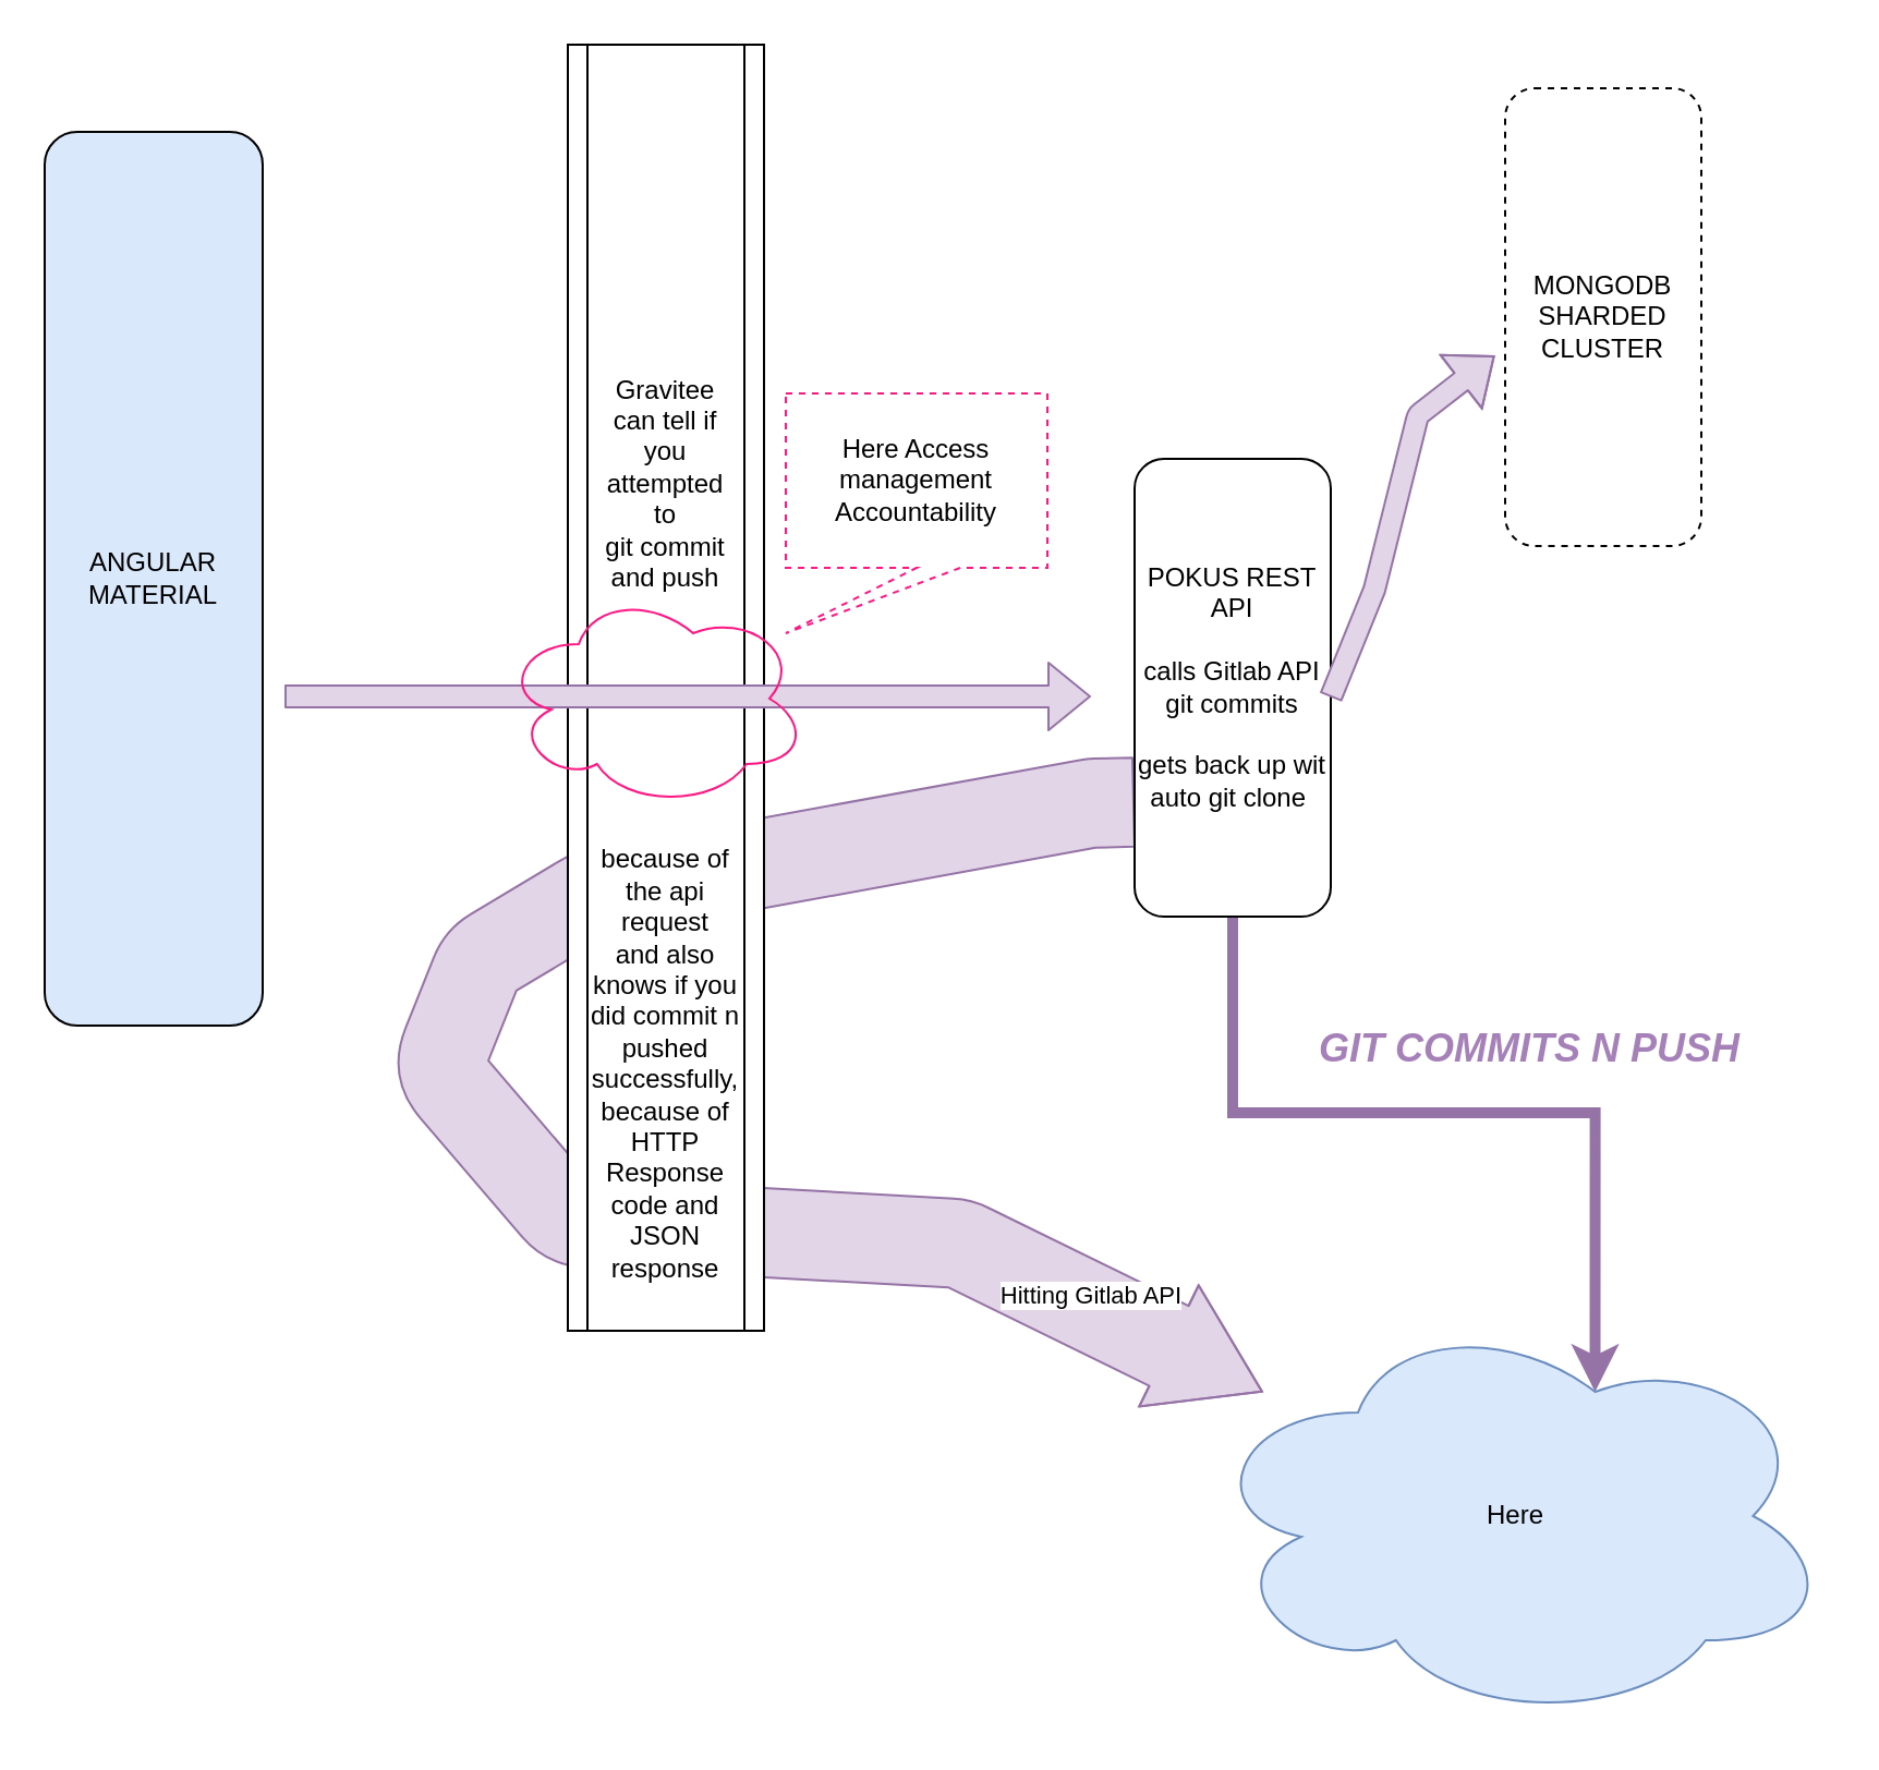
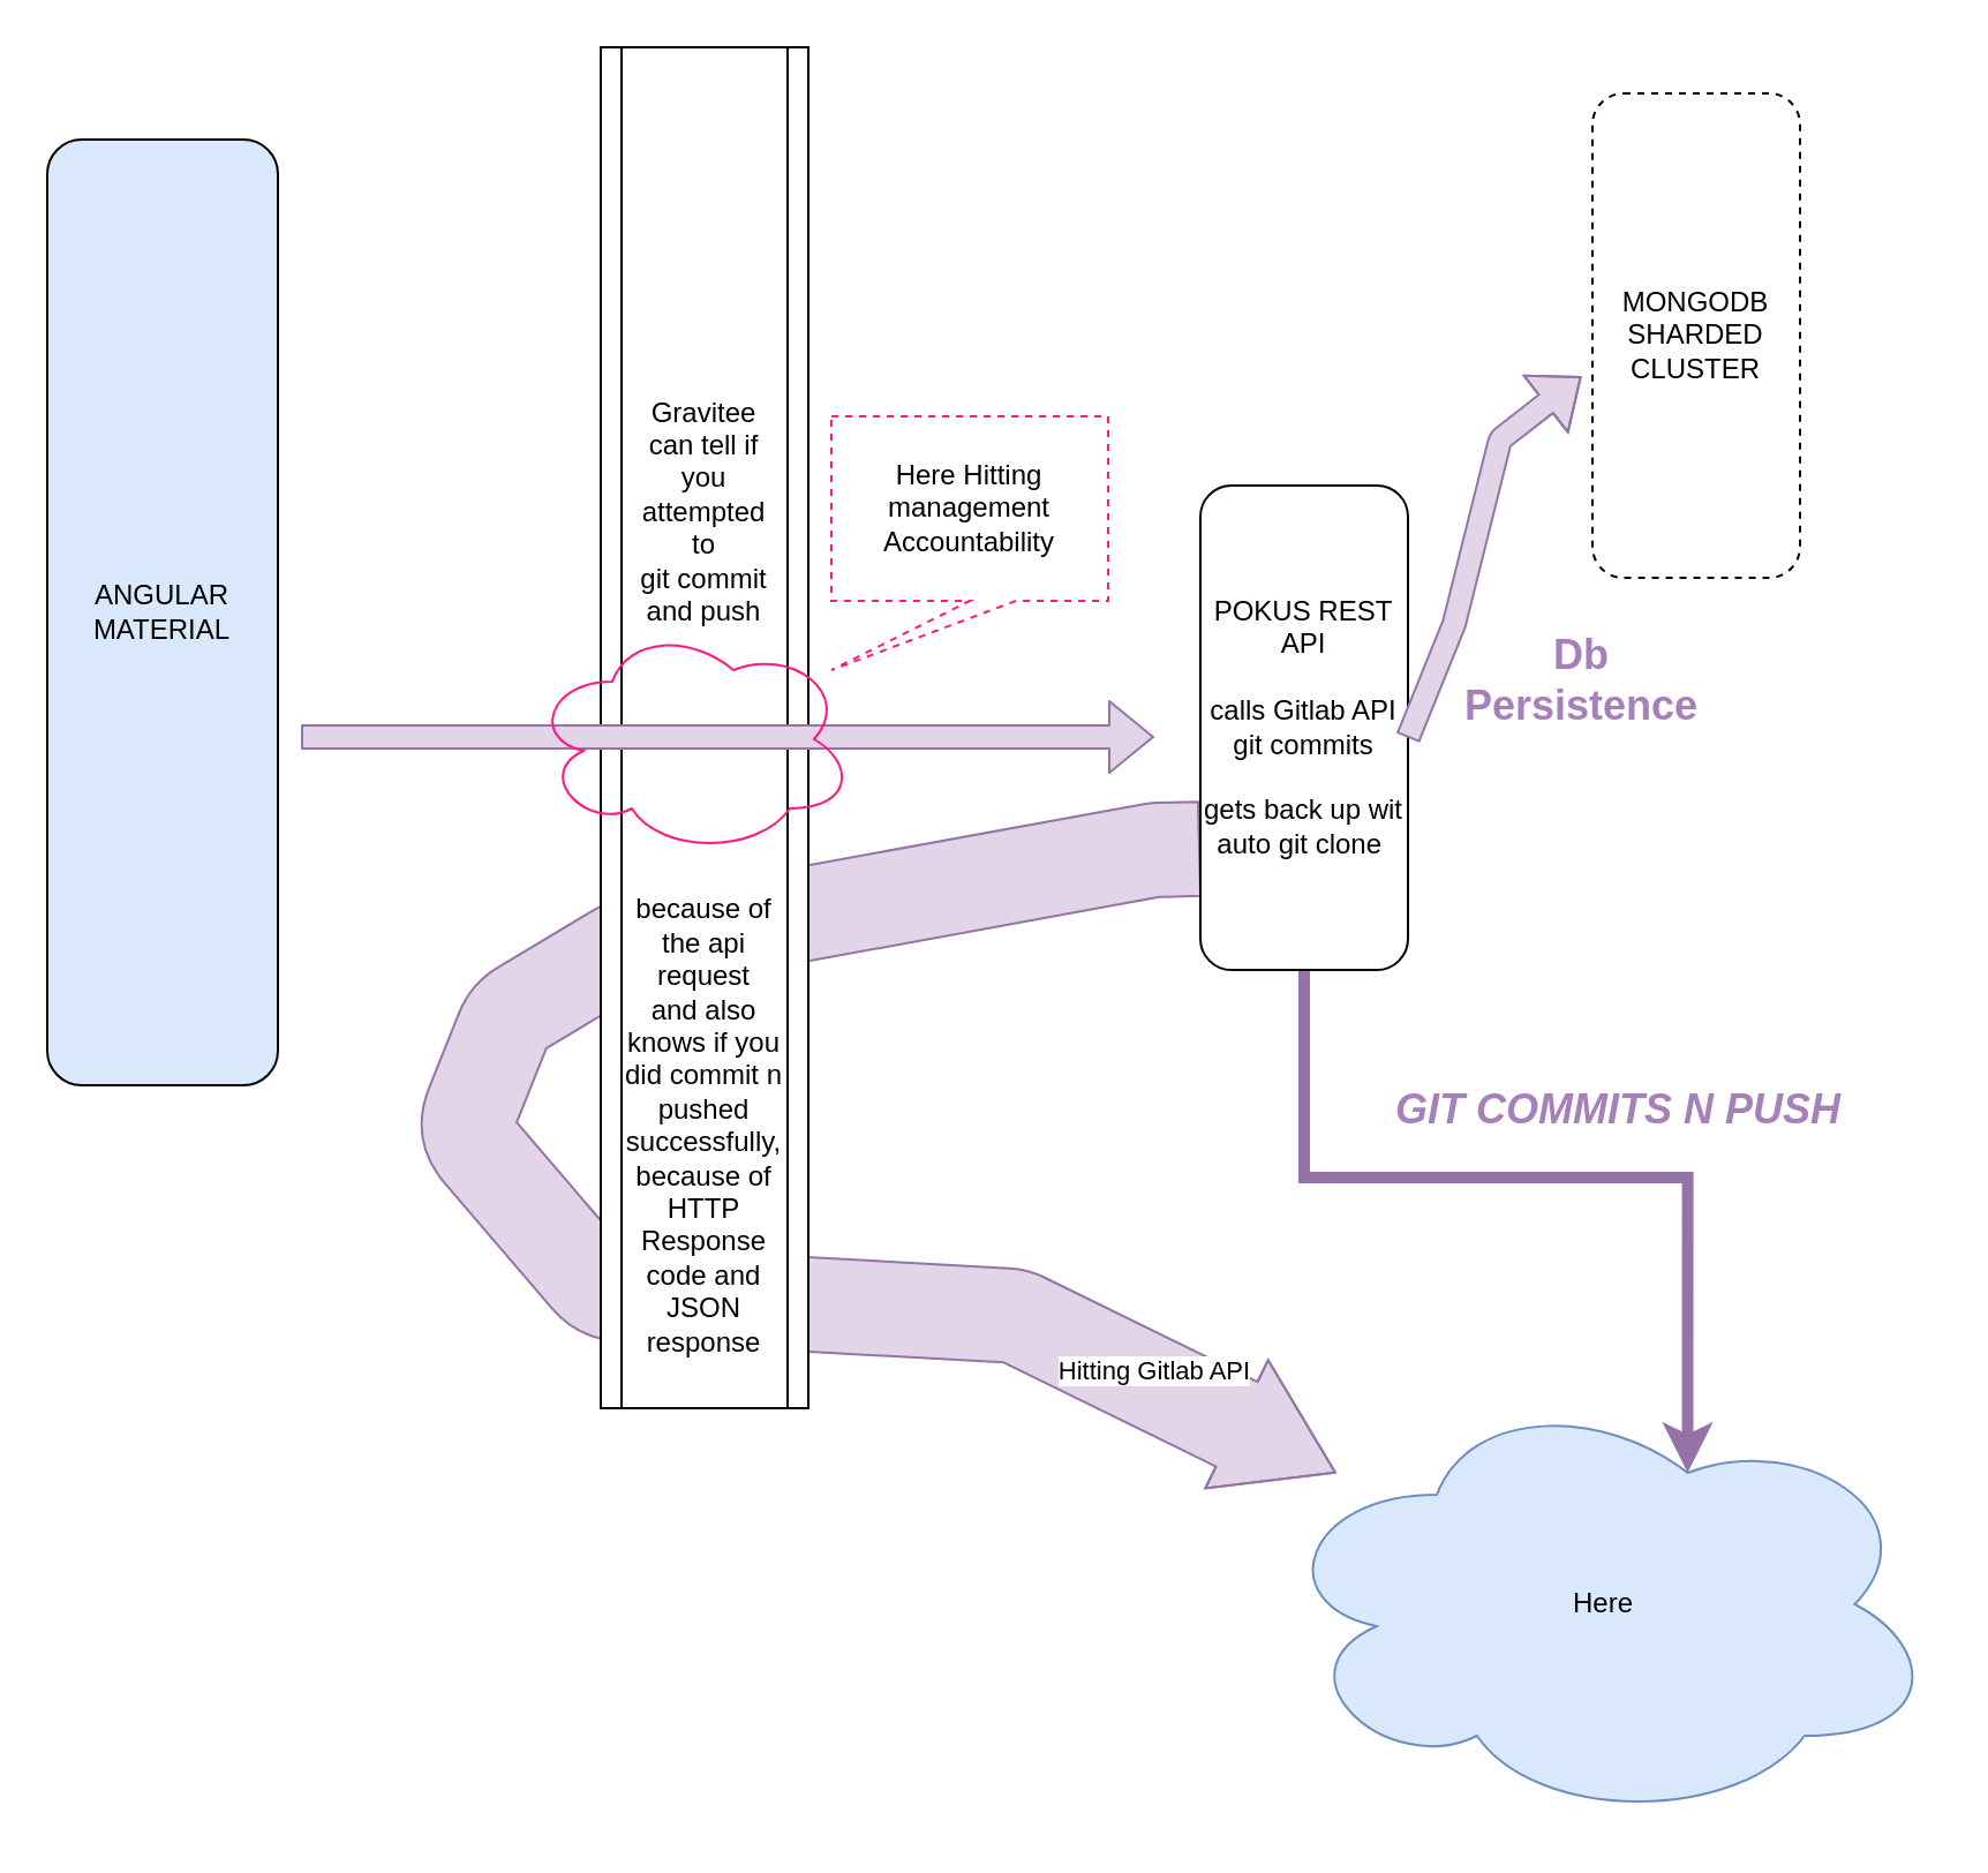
  <mxCell id="0" />
  <mxCell id="1" parent="0" />
  <mxCell id="2" value="" style="shape=flexArrow;endArrow=classic;html=1;width=40.833;endSize=15.517;exitX=0;exitY=0.75;exitDx=0;exitDy=0;labelBackgroundColor=#FFCCFF;fillColor=#e1d5e7;strokeColor=#9673a6;" edge="1" parent="1" source="7" target="12"><mxGeometry width="50" height="50" relative="1" as="geometry"><mxPoint x="520" y="500" as="sourcePoint" /><mxPoint x="670" y="640" as="targetPoint" /><Array as="points"><mxPoint x="500" y="368" /><mxPoint x="270" y="410" /><mxPoint x="220" y="440" /><mxPoint x="200" y="490" /><mxPoint x="260" y="560" /><mxPoint x="440" y="570" /></Array></mxGeometry></mxCell>
  <mxCell id="3" value="Hitting Gitlab API" style="edgeLabel;html=1;align=center;verticalAlign=middle;resizable=0;points=[];" vertex="1" connectable="0" parent="2"><mxGeometry x="0.77" y="5" relative="1" as="geometry"><mxPoint as="offset" /></mxGeometry></mxCell>
  <mxCell id="4" value="ANGULAR MATERIAL" style="rounded=1;whiteSpace=wrap;html=1;fillColor=#dae8fc;" vertex="1" parent="1"><mxGeometry x="20" y="60" width="100" height="410" as="geometry" /></mxCell>
  <mxCell id="5" style="edgeStyle=orthogonalEdgeStyle;rounded=0;orthogonalLoop=1;jettySize=auto;html=1;entryX=0.625;entryY=0.2;entryDx=0;entryDy=0;entryPerimeter=0;labelBackgroundColor=#FFCCFF;strokeWidth=5;fillColor=#e1d5e7;strokeColor=#9673a6;" edge="1" parent="1" source="7" target="12"><mxGeometry relative="1" as="geometry" /></mxCell>
  <mxCell id="6" value="&lt;div style=&quot;font-size: 18px;&quot;&gt;&lt;i style=&quot;font-size: 18px;&quot;&gt;&lt;b style=&quot;font-size: 18px;&quot;&gt;GIT COMMITS N PUSH &lt;br style=&quot;font-size: 18px;&quot;&gt;&lt;/b&gt;&lt;/i&gt;&lt;/div&gt;" style="edgeLabel;html=1;align=center;verticalAlign=middle;resizable=0;points=[];fontColor=#A680B8;fontSize=18;" vertex="1" connectable="0" parent="5"><mxGeometry x="-0.024" y="-2" relative="1" as="geometry"><mxPoint x="37.94" y="-32" as="offset" /></mxGeometry></mxCell>
  <mxCell id="7" value="&lt;div&gt;POKUS REST API&lt;/div&gt;&lt;div&gt;&lt;br&gt;&lt;/div&gt;&lt;div&gt;calls Gitlab API&lt;/div&gt;&lt;div&gt;git commits&lt;/div&gt;&lt;div&gt;&lt;br&gt;&lt;/div&gt;&lt;div&gt;gets back up wit auto git clone&amp;nbsp; &lt;/div&gt;" style="rounded=1;whiteSpace=wrap;html=1;" vertex="1" parent="1"><mxGeometry x="520" y="210" width="90" height="210" as="geometry" /></mxCell>
  <mxCell id="8" value="&lt;div&gt;&lt;br&gt;&lt;/div&gt;&lt;div&gt;&lt;br&gt;&lt;/div&gt;&lt;div&gt;&lt;br&gt;&lt;/div&gt;&lt;div&gt;&lt;br&gt;&lt;/div&gt;&lt;div&gt;&lt;br&gt;&lt;/div&gt;&lt;div&gt;&lt;br&gt;&lt;/div&gt;&lt;div&gt;&lt;br&gt;&lt;/div&gt;&lt;div&gt;&lt;br&gt;&lt;/div&gt;&lt;div&gt;&lt;br&gt;&lt;/div&gt;&lt;div&gt;Gravitee&lt;/div&gt;&lt;div&gt;can tell if &lt;br&gt;&lt;/div&gt;&lt;div&gt;you &lt;br&gt;&lt;/div&gt;&lt;div&gt;attempted &lt;br&gt;&lt;/div&gt;&lt;div&gt;to &lt;br&gt;&lt;/div&gt;&lt;div&gt;git commit&lt;/div&gt;&lt;div&gt; and push&lt;br&gt;&lt;/div&gt;&lt;div&gt;&lt;br&gt;&lt;/div&gt;&lt;div&gt;&lt;br&gt;&lt;/div&gt;&lt;div&gt;&lt;br&gt;&lt;/div&gt;&lt;div&gt;&lt;br&gt;&lt;/div&gt;&lt;div&gt;&lt;br&gt;&lt;/div&gt;&lt;div&gt;&lt;br&gt;&lt;/div&gt;&lt;div&gt;&lt;br&gt;&lt;/div&gt;&lt;div&gt;&lt;br&gt;&lt;/div&gt;&lt;div&gt;because of the api request&lt;br&gt;and also knows if you did commit n &lt;br&gt;&lt;/div&gt;&lt;div&gt;pushed successfully, &lt;br&gt;&lt;/div&gt;&lt;div&gt;because of &lt;br&gt;HTTP &lt;br&gt;Response&lt;br&gt;code and &lt;br&gt;JSON&lt;br&gt;response&lt;br&gt;&lt;/div&gt;" style="shape=process;whiteSpace=wrap;html=1;backgroundOutline=1;rotation=0;" vertex="1" parent="1"><mxGeometry x="260" y="20" width="90" height="590" as="geometry" /></mxCell>
  <mxCell id="9" value="" style="shape=flexArrow;endArrow=classic;html=1;fillColor=#e1d5e7;strokeColor=#9673a6;" edge="1" parent="1"><mxGeometry width="50" height="50" relative="1" as="geometry"><mxPoint x="130" y="319" as="sourcePoint" /><mxPoint x="500" y="319" as="targetPoint" /></mxGeometry></mxCell>
  <mxCell id="10" value="" style="ellipse;shape=cloud;whiteSpace=wrap;html=1;fillColor=none;strokeColor=#FF1783;" vertex="1" parent="1"><mxGeometry x="230" y="270" width="140" height="100" as="geometry" /></mxCell>
- <mxCell id="11" value="&lt;div&gt;Here Access management &lt;br&gt;&lt;/div&gt;&lt;div&gt;Accountability&lt;br&gt;&lt;/div&gt;" style="shape=callout;whiteSpace=wrap;html=1;perimeter=calloutPerimeter;strokeColor=#FF1783;fillColor=none;position2=0;dashed=1;" vertex="1" parent="1"><mxGeometry x="360" y="180" width="120" height="110" as="geometry" /></mxCell>
+ <mxCell id="11" value="&lt;div&gt;Here Hitting management &lt;br&gt;&lt;/div&gt;&lt;div&gt;Accountability&lt;br&gt;&lt;/div&gt;" style="shape=callout;whiteSpace=wrap;html=1;perimeter=calloutPerimeter;strokeColor=#FF1783;fillColor=none;position2=0;dashed=1;" vertex="1" parent="1"><mxGeometry x="360" y="180" width="120" height="110" as="geometry" /></mxCell>
  <mxCell id="12" value="Here " style="ellipse;shape=cloud;whiteSpace=wrap;html=1;fillColor=#dae8fc;strokeColor=#6c8ebf;" vertex="1" parent="1"><mxGeometry x="550" y="600" width="290" height="190" as="geometry" /></mxCell>
  <mxCell id="13" value="MONGODB SHARDED CLUSTER" style="rounded=1;whiteSpace=wrap;html=1;dashed=1;" vertex="1" parent="1"><mxGeometry x="690" y="40" width="90" height="210" as="geometry" /></mxCell>
  <mxCell id="14" value="" style="shape=flexArrow;endArrow=classic;html=1;fillColor=#e1d5e7;strokeColor=#9673a6;entryX=-0.053;entryY=0.584;entryDx=0;entryDy=0;entryPerimeter=0;" edge="1" parent="1" target="13"><mxGeometry width="50" height="50" relative="1" as="geometry"><mxPoint x="610" y="319.41" as="sourcePoint" /><mxPoint x="680" y="260" as="targetPoint" /><Array as="points"><mxPoint x="630" y="270" /><mxPoint x="650" y="190" /></Array></mxGeometry></mxCell>
+ <mxCell id="15" value="&lt;div&gt;Db&lt;/div&gt;&lt;div&gt; Persistence&lt;/div&gt;" style="text;html=1;align=center;verticalAlign=middle;resizable=0;points=[];autosize=1;fontSize=18;fontColor=#A680B8;fontStyle=1" vertex="1" parent="1"><mxGeometry x="625" y="270" width="120" height="50" as="geometry" /></mxCell>
